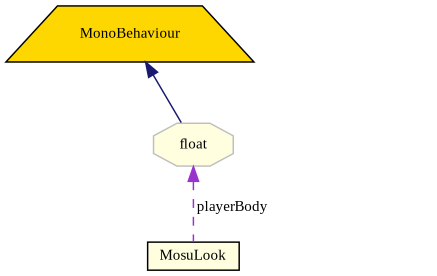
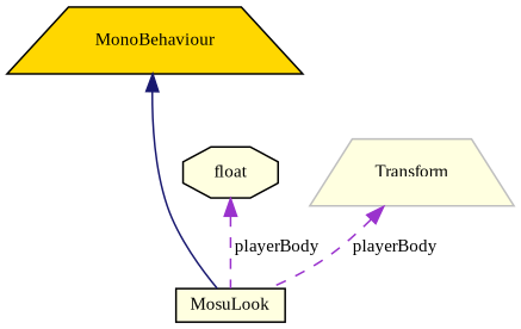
  digraph {
    fontname="Liberation Serif"
    node [color=black fillcolor=lightyellow fontname="Liberation Serif" fontsize=10 shape=trapezium style=filled]
    edge [color=darkorchid3 dir=back fontname="Liberation Serif" fontsize=10 labelfontname=Helvetica labelfontsize=10 style=dashed]
    n1 [fontcolor=black height=0.2 label=MosuLook shape=box width=0.4]
    n2 [fillcolor=gold height=0.2 label=MonoBehaviour width=0.4]
-   n3 [color=grey75 height=0.2 label=float shape=octagon width=0.4]
-   n2 -> n3 [color=midnightblue style=solid]
+   n3 [height=0.2 label=float shape=octagon width=0.4]
+   n4 [color=grey75 height=0.2 label=Transform width=0.4]
+   n2 -> n1 [color=midnightblue style=solid]
    n3 -> n1 [label=" playerBody"]
+   n4 -> n1 [label=" playerBody"]
  }
